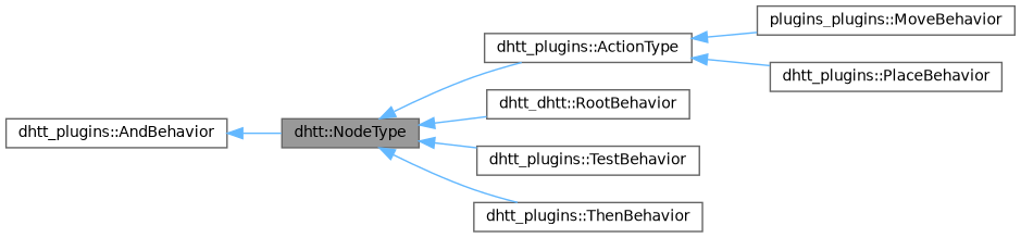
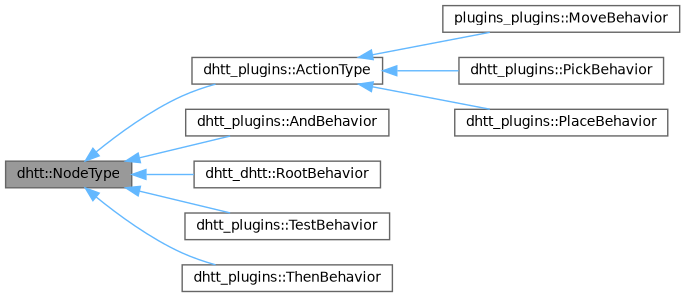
  digraph {
    rankdir=LR
    node [color=gray40 fillcolor=white fontname=Helvetica fontsize=10 shape=box style=filled]
    edge [color=steelblue1 dir=back fontname=Helvetica fontsize=10 labelfontname=Helvetica labelfontsize=10 style=solid]
    n1 [fillcolor=grey60 fontcolor=black height=0.2 label="dhtt::NodeType" width=0.4]
    n2 [height=0.2 label="dhtt_plugins::ActionType" width=0.4]
    n3 [height=0.2 label="dhtt_plugins::AndBehavior" width=0.4]
    n4 [height=0.2 label="dhtt_dhtt::RootBehavior" width=0.4]
    n5 [height=0.2 label="dhtt_plugins::TestBehavior" width=0.4]
    n6 [height=0.2 label="dhtt_plugins::ThenBehavior" width=0.4]
    n7 [height=0.2 label="plugins_plugins::MoveBehavior" width=0.4]
+   n8 [height=0.2 label="dhtt_plugins::PickBehavior" width=0.4]
    n9 [height=0.2 label="dhtt_plugins::PlaceBehavior" width=0.4]
    n1 -> n2
-   n3 -> n1
+   n1 -> n3
    n1 -> n4
    n1 -> n5
    n1 -> n6
    n2 -> n7
+   n2 -> n8
    n2 -> n9
  }
